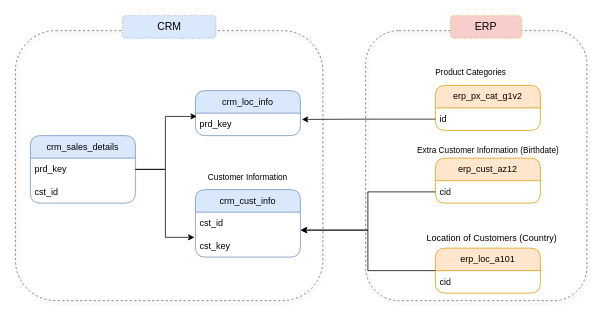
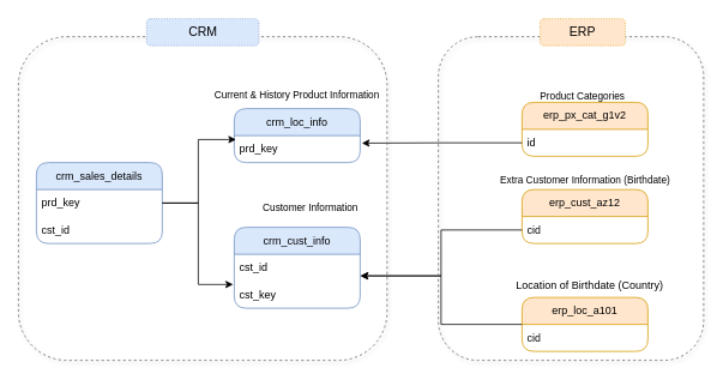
  <mxCell id="0" />
  <mxCell id="1" parent="0" />
  <mxCell id="2" value="crm_sales_details" style="swimlane;fontStyle=0;childLayout=stackLayout;horizontal=1;startSize=30;horizontalStack=0;resizeParent=1;resizeParentMax=0;resizeLast=0;collapsible=1;marginBottom=0;whiteSpace=wrap;html=1;rounded=1;fillColor=#dae8fc;strokeColor=#6c8ebf;" vertex="1" parent="1"><mxGeometry x="40" y="180" width="140" height="90" as="geometry" /></mxCell>
  <mxCell id="3" value="prd_key&lt;span style=&quot;white-space: pre;&quot;&gt;&#09;&lt;/span&gt;&lt;span style=&quot;white-space: pre;&quot;&gt;&#09;&lt;/span&gt;&lt;span style=&quot;white-space: pre;&quot;&gt;&#09;&lt;/span&gt;" style="text;strokeColor=none;fillColor=none;align=left;verticalAlign=middle;spacingLeft=4;spacingRight=4;overflow=hidden;points=[[0,0.5],[1,0.5]];portConstraint=eastwest;rotatable=0;whiteSpace=wrap;html=1;" vertex="1" parent="2"><mxGeometry y="30" width="140" height="30" as="geometry" /></mxCell>
  <mxCell id="4" value="cst_id&lt;span style=&quot;white-space: pre;&quot;&gt;&#09;&lt;/span&gt;&lt;span style=&quot;white-space: pre;&quot;&gt;&#09;&lt;/span&gt;&lt;span style=&quot;white-space: pre;&quot;&gt;&#09;&lt;/span&gt;" style="text;strokeColor=none;fillColor=none;align=left;verticalAlign=middle;spacingLeft=4;spacingRight=4;overflow=hidden;points=[[0,0.5],[1,0.5]];portConstraint=eastwest;rotatable=0;whiteSpace=wrap;html=1;" vertex="1" parent="2"><mxGeometry y="60" width="140" height="30" as="geometry" /></mxCell>
  <mxCell id="5" value="crm_loc_info" style="swimlane;fontStyle=0;childLayout=stackLayout;horizontal=1;startSize=30;horizontalStack=0;resizeParent=1;resizeParentMax=0;resizeLast=0;collapsible=1;marginBottom=0;whiteSpace=wrap;html=1;rounded=1;fillColor=#dae8fc;strokeColor=#6c8ebf;" vertex="1" parent="1"><mxGeometry x="260" y="120" width="140" height="60" as="geometry" /></mxCell>
  <mxCell id="6" value="prd_key&lt;span style=&quot;white-space: pre;&quot;&gt;&#09;&lt;/span&gt;&lt;span style=&quot;white-space: pre;&quot;&gt;&#09;&lt;/span&gt;&lt;span style=&quot;white-space: pre;&quot;&gt;&#09;&lt;/span&gt;" style="text;strokeColor=none;fillColor=none;align=left;verticalAlign=middle;spacingLeft=4;spacingRight=4;overflow=hidden;points=[[0,0.5],[1,0.5]];portConstraint=eastwest;rotatable=0;whiteSpace=wrap;html=1;" vertex="1" parent="5"><mxGeometry y="30" width="140" height="30" as="geometry" /></mxCell>
  <mxCell id="7" value="crm_cust_info" style="swimlane;fontStyle=0;childLayout=stackLayout;horizontal=1;startSize=30;horizontalStack=0;resizeParent=1;resizeParentMax=0;resizeLast=0;collapsible=1;marginBottom=0;whiteSpace=wrap;html=1;rounded=1;fillColor=#dae8fc;strokeColor=#6c8ebf;" vertex="1" parent="1"><mxGeometry x="260" y="252" width="140" height="90" as="geometry" /></mxCell>
  <mxCell id="8" value="cst_id&lt;span style=&quot;white-space: pre;&quot;&gt;&#09;&lt;/span&gt;&lt;span style=&quot;white-space: pre;&quot;&gt;&#09;&lt;/span&gt;&lt;span style=&quot;white-space: pre;&quot;&gt;&#09;&lt;/span&gt;" style="text;strokeColor=none;fillColor=none;align=left;verticalAlign=middle;spacingLeft=4;spacingRight=4;overflow=hidden;points=[[0,0.5],[1,0.5]];portConstraint=eastwest;rotatable=0;whiteSpace=wrap;html=1;" vertex="1" parent="7"><mxGeometry y="30" width="140" height="30" as="geometry" /></mxCell>
  <mxCell id="9" value="cst_key&lt;span style=&quot;white-space: pre;&quot;&gt;&#09;&lt;/span&gt;&lt;span style=&quot;white-space: pre;&quot;&gt;&#09;&lt;/span&gt;&lt;span style=&quot;white-space: pre;&quot;&gt;&#09;&lt;/span&gt;" style="text;strokeColor=none;fillColor=none;align=left;verticalAlign=middle;spacingLeft=4;spacingRight=4;overflow=hidden;points=[[0,0.5],[1,0.5]];portConstraint=eastwest;rotatable=0;whiteSpace=wrap;html=1;" vertex="1" parent="7"><mxGeometry y="60" width="140" height="30" as="geometry" /></mxCell>
  <mxCell id="10" value="erp_px_cat_g1v2" style="swimlane;fontStyle=0;childLayout=stackLayout;horizontal=1;startSize=30;horizontalStack=0;resizeParent=1;resizeParentMax=0;resizeLast=0;collapsible=1;marginBottom=0;whiteSpace=wrap;html=1;rounded=1;fillColor=#ffe6cc;strokeColor=#d79b00;" vertex="1" parent="1"><mxGeometry x="580" y="113" width="140" height="60" as="geometry" /></mxCell>
  <mxCell id="11" value="id" style="text;strokeColor=none;fillColor=none;align=left;verticalAlign=middle;spacingLeft=4;spacingRight=4;overflow=hidden;points=[[0,0.5],[1,0.5]];portConstraint=eastwest;rotatable=0;whiteSpace=wrap;html=1;" vertex="1" parent="10"><mxGeometry y="30" width="140" height="30" as="geometry" /></mxCell>
  <mxCell id="12" value="erp_loc_a101" style="swimlane;fontStyle=0;childLayout=stackLayout;horizontal=1;startSize=30;horizontalStack=0;resizeParent=1;resizeParentMax=0;resizeLast=0;collapsible=1;marginBottom=0;whiteSpace=wrap;html=1;rounded=1;fillColor=#ffe6cc;strokeColor=#d79b00;" vertex="1" parent="1"><mxGeometry x="580" y="330" width="140" height="60" as="geometry" /></mxCell>
  <mxCell id="13" value="cid" style="text;strokeColor=none;fillColor=none;align=left;verticalAlign=middle;spacingLeft=4;spacingRight=4;overflow=hidden;points=[[0,0.5],[1,0.5]];portConstraint=eastwest;rotatable=0;whiteSpace=wrap;html=1;" vertex="1" parent="12"><mxGeometry y="30" width="140" height="30" as="geometry" /></mxCell>
  <mxCell id="14" value="erp_cust_az12" style="swimlane;fontStyle=0;childLayout=stackLayout;horizontal=1;startSize=30;horizontalStack=0;resizeParent=1;resizeParentMax=0;resizeLast=0;collapsible=1;marginBottom=0;whiteSpace=wrap;html=1;rounded=1;fillColor=#ffe6cc;strokeColor=#d79b00;" vertex="1" parent="1"><mxGeometry x="580" y="210" width="140" height="60" as="geometry" /></mxCell>
  <mxCell id="15" value="cid" style="text;strokeColor=none;fillColor=none;align=left;verticalAlign=middle;spacingLeft=4;spacingRight=4;overflow=hidden;points=[[0,0.5],[1,0.5]];portConstraint=eastwest;rotatable=0;whiteSpace=wrap;html=1;" vertex="1" parent="14"><mxGeometry y="30" width="140" height="30" as="geometry" /></mxCell>
  <mxCell id="16" style="edgeStyle=orthogonalEdgeStyle;rounded=0;orthogonalLoop=1;jettySize=auto;html=1;exitX=1;exitY=0.5;exitDx=0;exitDy=0;entryX=0.014;entryY=0.147;entryDx=0;entryDy=0;entryPerimeter=0;" edge="1" parent="1" source="3" target="6"><mxGeometry relative="1" as="geometry" /></mxCell>
  <mxCell id="17" style="edgeStyle=orthogonalEdgeStyle;rounded=0;orthogonalLoop=1;jettySize=auto;html=1;entryX=-0.009;entryY=0.12;entryDx=0;entryDy=0;entryPerimeter=0;" edge="1" parent="1" source="3" target="9"><mxGeometry relative="1" as="geometry" /></mxCell>
  <mxCell id="18" style="edgeStyle=orthogonalEdgeStyle;rounded=0;orthogonalLoop=1;jettySize=auto;html=1;exitX=0;exitY=0.5;exitDx=0;exitDy=0;entryX=1.014;entryY=0.28;entryDx=0;entryDy=0;entryPerimeter=0;" edge="1" parent="1" source="11" target="6"><mxGeometry relative="1" as="geometry" /></mxCell>
  <mxCell id="19" style="edgeStyle=orthogonalEdgeStyle;rounded=0;orthogonalLoop=1;jettySize=auto;html=1;exitX=0;exitY=0.5;exitDx=0;exitDy=0;entryX=1.003;entryY=0.8;entryDx=0;entryDy=0;entryPerimeter=0;" edge="1" parent="1" source="15" target="8"><mxGeometry relative="1" as="geometry" /></mxCell>
  <mxCell id="20" style="edgeStyle=orthogonalEdgeStyle;rounded=0;orthogonalLoop=1;jettySize=auto;html=1;exitX=0;exitY=0.5;exitDx=0;exitDy=0;entryX=1.003;entryY=0.8;entryDx=0;entryDy=0;entryPerimeter=0;" edge="1" parent="1" source="12" target="8"><mxGeometry relative="1" as="geometry" /></mxCell>
- <mxCell id="22" value="&lt;font style=&quot;font-size: 11px;&quot;&gt;Customer Information&lt;/font&gt;" style="text;html=1;align=center;verticalAlign=middle;whiteSpace=wrap;rounded=0;" vertex="1" parent="1"><mxGeometry x="265" y="220" width="130" height="30" as="geometry" /></mxCell>
+ <mxCell id="21" value="&lt;font style=&quot;font-size: 11px;&quot;&gt;Current &amp;amp; History Product Information&lt;/font&gt;" style="text;html=1;align=center;verticalAlign=middle;whiteSpace=wrap;rounded=0;" vertex="1" parent="1"><mxGeometry x="230" y="90" width="200" height="30" as="geometry" /></mxCell>
+ <mxCell id="22" value="&lt;font style=&quot;font-size: 11px;&quot;&gt;Customer Information&lt;/font&gt;" style="text;html=1;align=center;verticalAlign=middle;whiteSpace=wrap;rounded=0;" vertex="1" parent="1"><mxGeometry x="280" y="215" width="130" height="30" as="geometry" /></mxCell>
  <mxCell id="23" value="&lt;br&gt;&lt;font style=&quot;font-size: 11px;&quot;&gt;Extra Customer Information (Birthdate)&lt;br&gt;&lt;/font&gt;" style="text;html=1;align=center;verticalAlign=middle;whiteSpace=wrap;rounded=0;" vertex="1" parent="1"><mxGeometry x="537.5" y="176" width="225" height="30" as="geometry" /></mxCell>
- <mxCell id="24" value="&#10;Location of Customers (Country)&#10;&#10;" style="text;html=1;align=center;verticalAlign=middle;whiteSpace=wrap;rounded=0;" vertex="1" parent="1"><mxGeometry x="563" y="309" width="185" height="30" as="geometry" /></mxCell>
+ <mxCell id="24" value="&#10;Location of Birthdate (Country)&#10;&#10;" style="text;html=1;align=center;verticalAlign=middle;whiteSpace=wrap;rounded=0;" vertex="1" parent="1"><mxGeometry x="563" y="309" width="185" height="30" as="geometry" /></mxCell>
  <mxCell id="25" value="" style="rounded=1;whiteSpace=wrap;html=1;fillColor=none;fontColor=#333333;strokeColor=#666666;shadow=1;dashed=1;" vertex="1" parent="1"><mxGeometry x="20" y="40" width="410" height="360" as="geometry" /></mxCell>
  <mxCell id="26" value="&lt;font style=&quot;font-size: 14px;&quot;&gt;CRM&lt;/font&gt;" style="rounded=1;whiteSpace=wrap;html=1;dashed=1;dashPattern=1 2;fillColor=#dae8fc;strokeColor=#6c8ebf;" vertex="1" parent="1"><mxGeometry x="162.5" y="20" width="125" height="30" as="geometry" /></mxCell>
  <mxCell id="27" value="" style="rounded=1;whiteSpace=wrap;html=1;fillColor=none;fontColor=#333333;strokeColor=#666666;shadow=1;dashed=1;" vertex="1" parent="1"><mxGeometry x="487" y="40" width="295" height="360" as="geometry" /></mxCell>
- <mxCell id="28" value="&lt;font style=&quot;font-size: 14px;&quot;&gt;ERP&lt;/font&gt;" style="rounded=1;whiteSpace=wrap;html=1;dashed=1;dashPattern=1 2;fillColor=#f8cecc;strokeColor=#d79b00;" vertex="1" parent="1"><mxGeometry x="600" y="20" width="95" height="30" as="geometry" /></mxCell>
- <mxCell id="29" value="&lt;br&gt;&lt;font style=&quot;font-size: 11px;&quot;&gt;Product Categories&lt;br&gt;&lt;/font&gt;" style="text;html=1;align=center;verticalAlign=middle;whiteSpace=wrap;rounded=0;" vertex="1" parent="1"><mxGeometry x="551.25" y="73" width="152.5" height="30" as="geometry" /></mxCell>
+ <mxCell id="28" value="&lt;font style=&quot;font-size: 14px;&quot;&gt;ERP&lt;/font&gt;" style="rounded=1;whiteSpace=wrap;html=1;dashed=1;dashPattern=1 2;fillColor=#ffe6cc;strokeColor=#d79b00;" vertex="1" parent="1"><mxGeometry x="600" y="20" width="95" height="30" as="geometry" /></mxCell>
+ <mxCell id="29" value="&lt;br&gt;&lt;font style=&quot;font-size: 11px;&quot;&gt;Product Categories&lt;br&gt;&lt;/font&gt;" style="text;html=1;align=center;verticalAlign=middle;whiteSpace=wrap;rounded=0;" vertex="1" parent="1"><mxGeometry x="571.25" y="83" width="152.5" height="30" as="geometry" /></mxCell>
